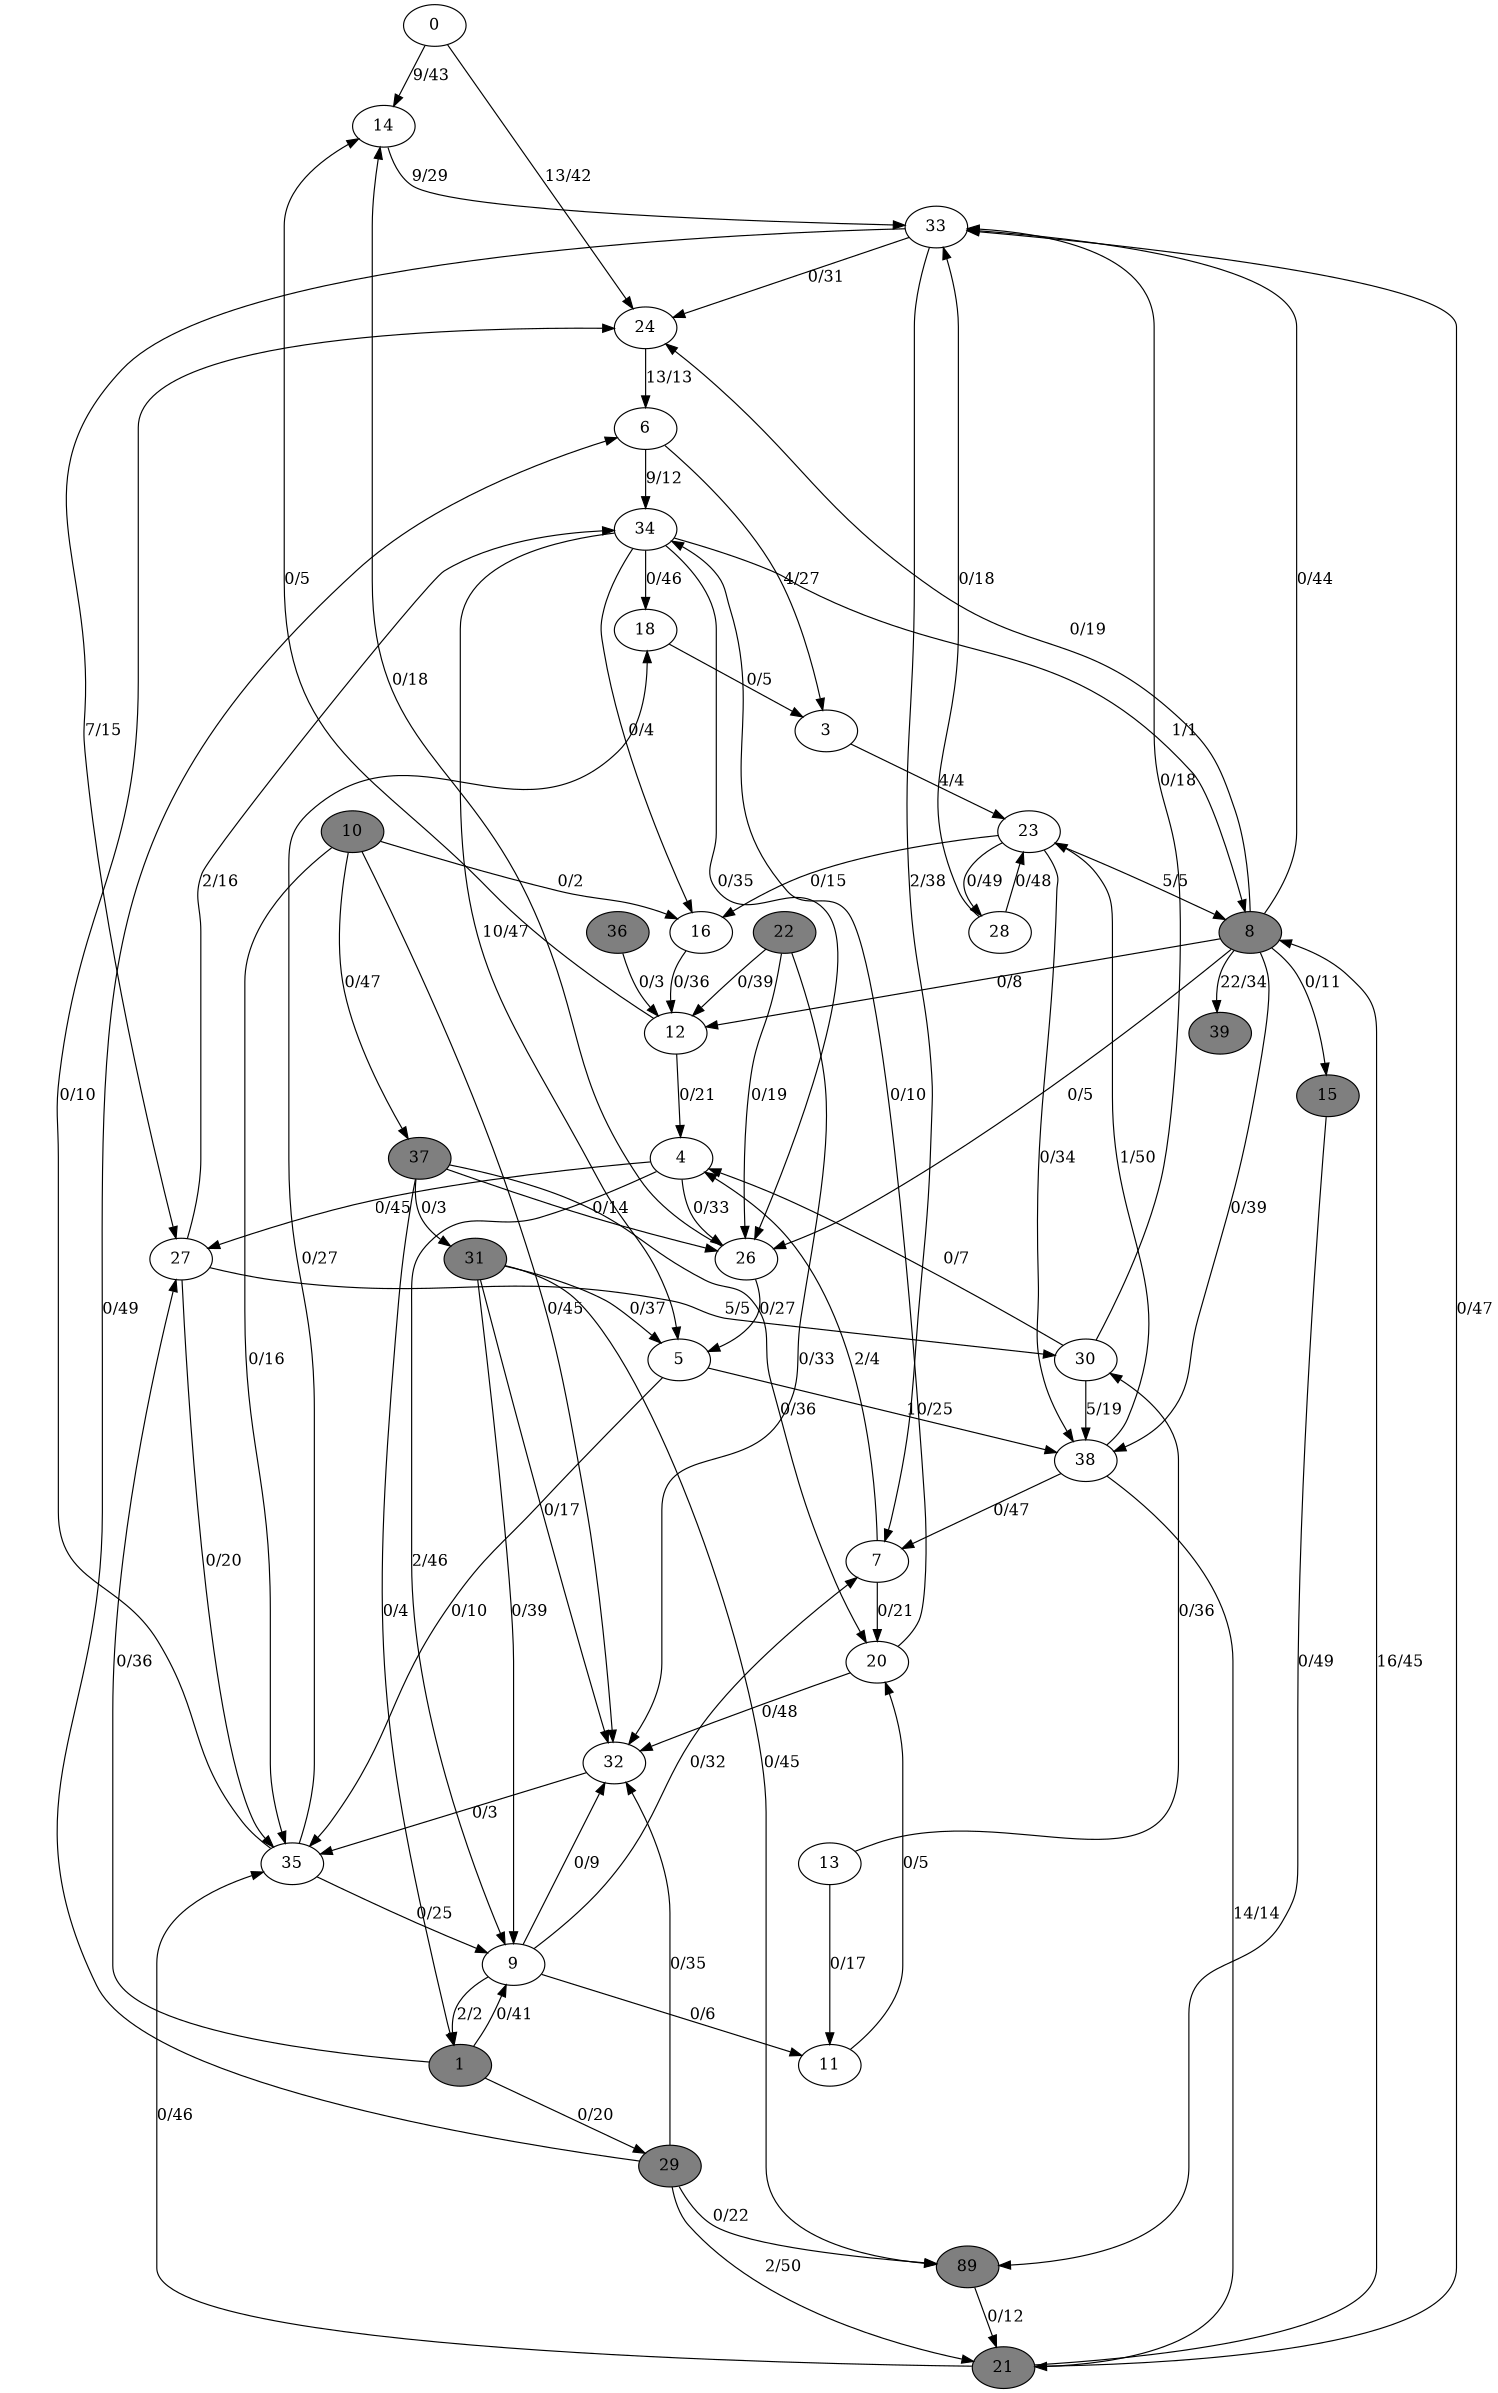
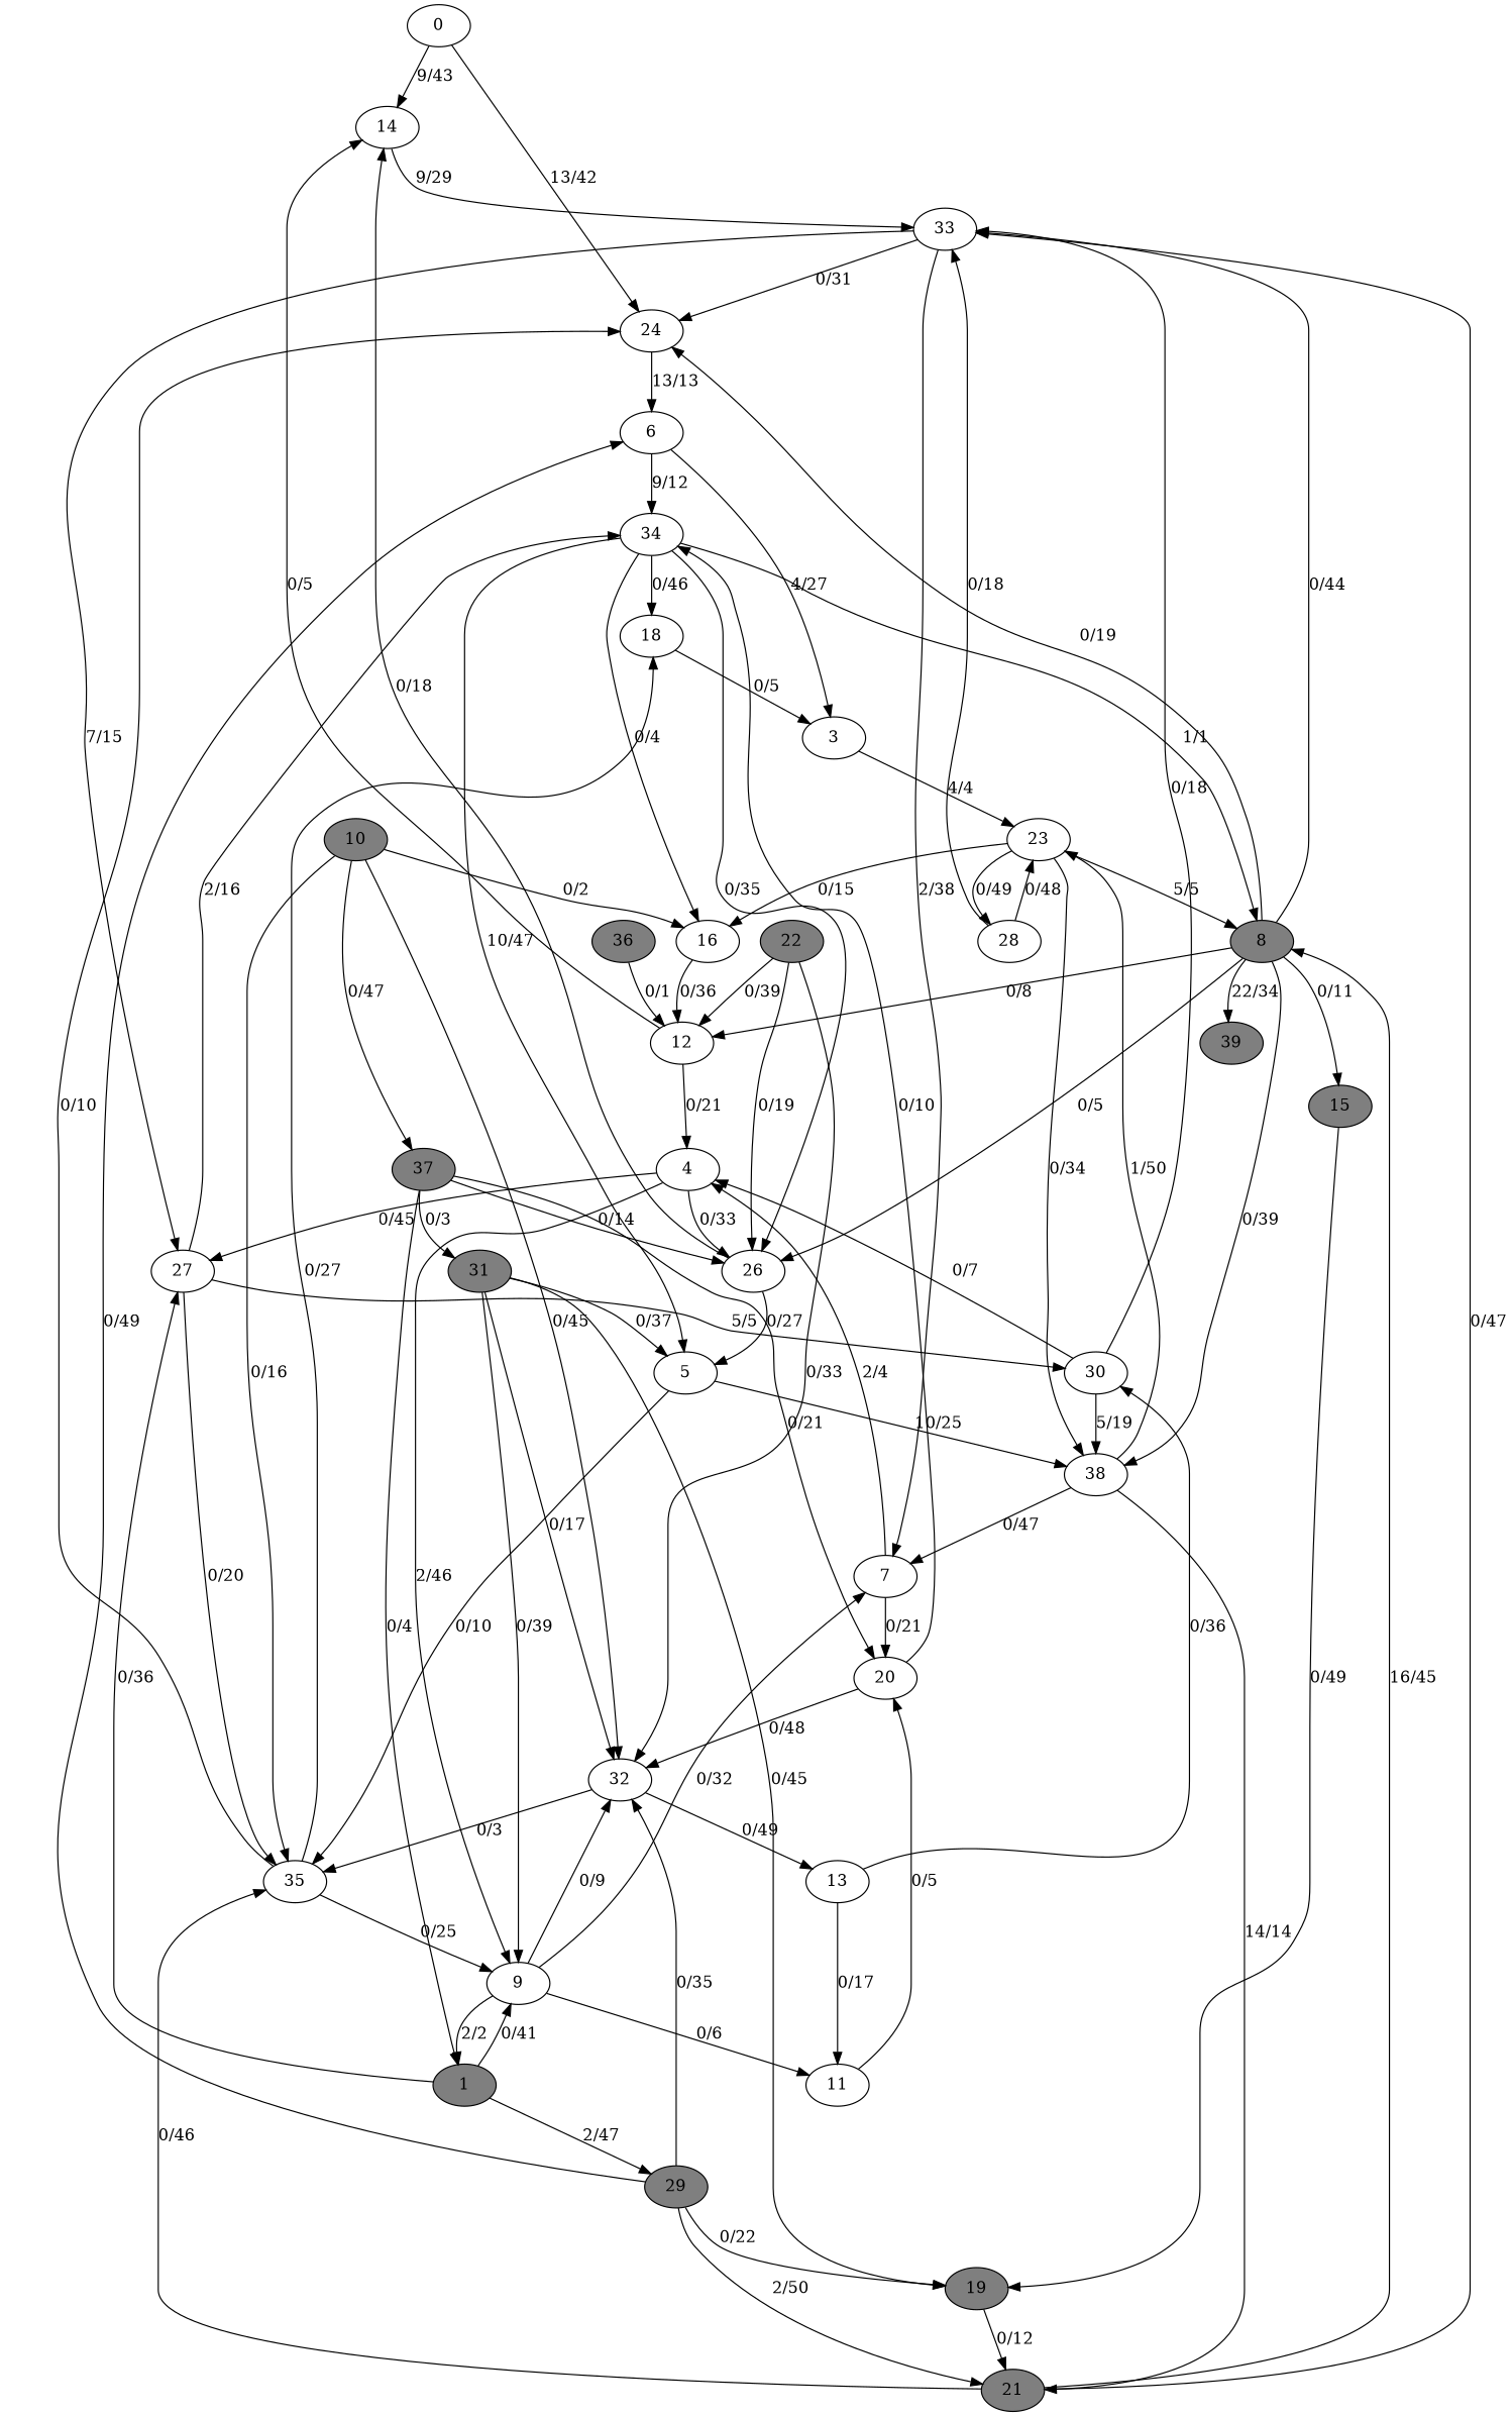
  digraph {
    node [fillcolor=grey100 style=filled]
    0
    14
    24
    33
    6
    27
    7
    34
    3
    1 [fillcolor=grey50]
    9
    29 [fillcolor=grey50]
    11
    32
    35
    30
-   19 [fillcolor=grey50 label=89]
+   19 [fillcolor=grey50]
    21 [fillcolor=grey50]
    4
    20
    13
    18
    8 [fillcolor=grey50]
    26
    16
    5
    38
    15 [fillcolor=grey50]
    12
    39 [fillcolor=grey50]
    23
    28
    10 [fillcolor=grey50]
    37 [fillcolor=grey50]
    31 [fillcolor=grey50]
    22 [fillcolor=grey50]
    36 [fillcolor=grey50]
    0 -> 14 [label="9/43"]
    0 -> 24 [label="13/42"]
    14 -> 33 [label="9/29"]
    24 -> 6 [label="13/13"]
    33 -> 24 [label="0/31"]
    33 -> 27 [label="7/15"]
    33 -> 7 [label="2/38"]
    6 -> 34 [label="9/12"]
    6 -> 3 [label="4/27"]
    27 -> 34 [label="2/16"]
    27 -> 35 [label="0/20"]
    27 -> 30 [label="5/5"]
    7 -> 4 [label="2/4"]
    7 -> 20 [label="0/21"]
    34 -> 18 [label="0/46"]
    34 -> 8 [label="1/1"]
    34 -> 26 [label="0/35"]
    34 -> 16 [label="0/4"]
    34 -> 5 [label="10/47"]
    3 -> 23 [label="4/4"]
    1 -> 27 [label="0/36"]
    1 -> 9 [label="0/41"]
-   1 -> 29 [label="0/20"]
+   1 -> 29 [label="2/47"]
    9 -> 7 [label="0/32"]
    9 -> 1 [label="2/2"]
    9 -> 11 [label="0/6"]
    9 -> 32 [label="0/9"]
    29 -> 6 [label="0/49"]
    29 -> 32 [label="0/35"]
    29 -> 19 [label="0/22"]
    29 -> 21 [label="2/50"]
    11 -> 20 [label="0/5"]
    32 -> 35 [label="0/3"]
+   32 -> 13 [label="0/49"]
    35 -> 24 [label="0/10"]
    35 -> 9 [label="0/25"]
    35 -> 18 [label="0/27"]
    30 -> 33 [label="0/18"]
    30 -> 4 [label="0/7"]
    30 -> 38 [label="5/19"]
    19 -> 21 [label="0/12"]
    21 -> 33 [label="0/47"]
    21 -> 35 [label="0/46"]
    21 -> 8 [label="16/45"]
    4 -> 27 [label="0/45"]
    4 -> 9 [label="2/46"]
    4 -> 26 [label="0/33"]
    20 -> 34 [label="0/10"]
    20 -> 32 [label="0/48"]
    13 -> 11 [label="0/17"]
    13 -> 30 [label="0/36"]
    18 -> 3 [label="0/5"]
    8 -> 24 [label="0/19"]
    8 -> 33 [label="0/44"]
    8 -> 26 [label="0/5"]
    8 -> 38 [label="0/39"]
    8 -> 15 [label="0/11"]
    8 -> 12 [label="0/8"]
    8 -> 39 [label="22/34"]
    26 -> 14 [label="0/18"]
    26 -> 5 [label="0/27"]
    16 -> 12 [label="0/36"]
    5 -> 35 [label="0/10"]
    5 -> 38 [label="10/25"]
    38 -> 7 [label="0/47"]
    38 -> 21 [label="14/14"]
    38 -> 23 [label="1/50"]
    15 -> 19 [label="0/49"]
    12 -> 14 [label="0/5"]
    12 -> 4 [label="0/21"]
    23 -> 8 [label="5/5"]
    23 -> 16 [label="0/15"]
    23 -> 38 [label="0/34"]
    23 -> 28 [label="0/49"]
    28 -> 33 [label="0/18"]
    28 -> 23 [label="0/48"]
    10 -> 32 [label="0/45"]
    10 -> 35 [label="0/16"]
    10 -> 16 [label="0/2"]
    10 -> 37 [label="0/47"]
    37 -> 1 [label="0/4"]
-   37 -> 20 [label="0/36"]
+   37 -> 20 [label="0/21"]
    37 -> 26 [label="0/14"]
    37 -> 31 [label="0/3"]
    31 -> 9 [label="0/39"]
    31 -> 32 [label="0/17"]
    31 -> 19 [label="0/45"]
    31 -> 5 [label="0/37"]
    22 -> 32 [label="0/33"]
    22 -> 26 [label="0/19"]
    22 -> 12 [label="0/39"]
-   36 -> 12 [label="0/3"]
+   36 -> 12 [label="0/1"]
  }
